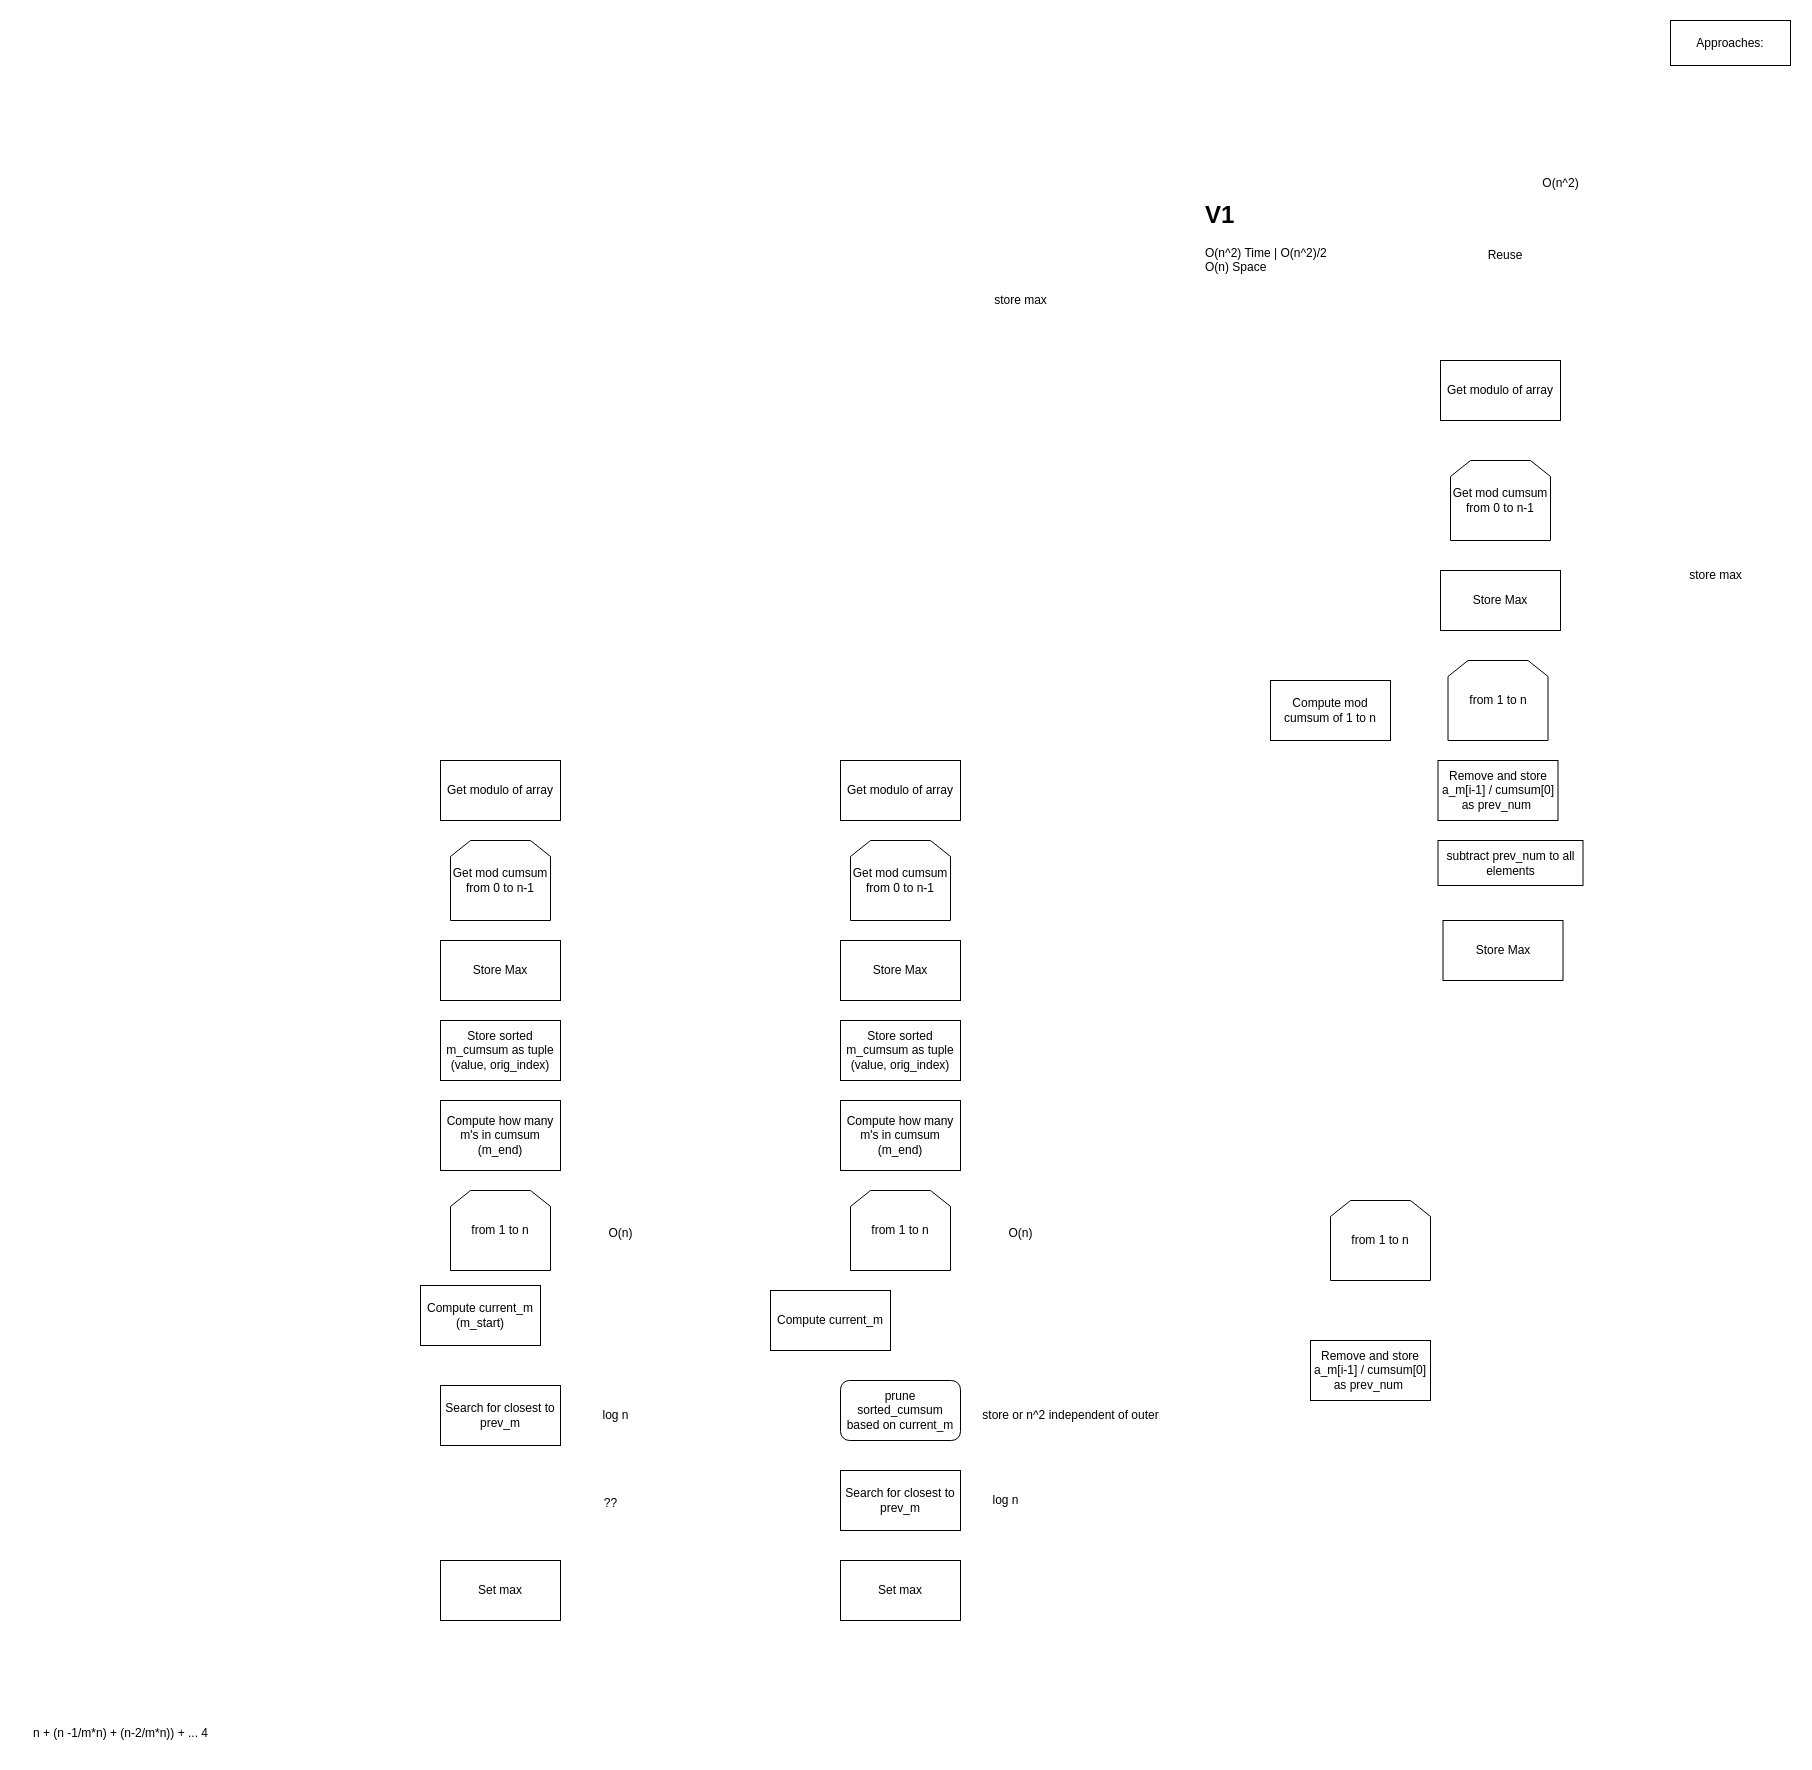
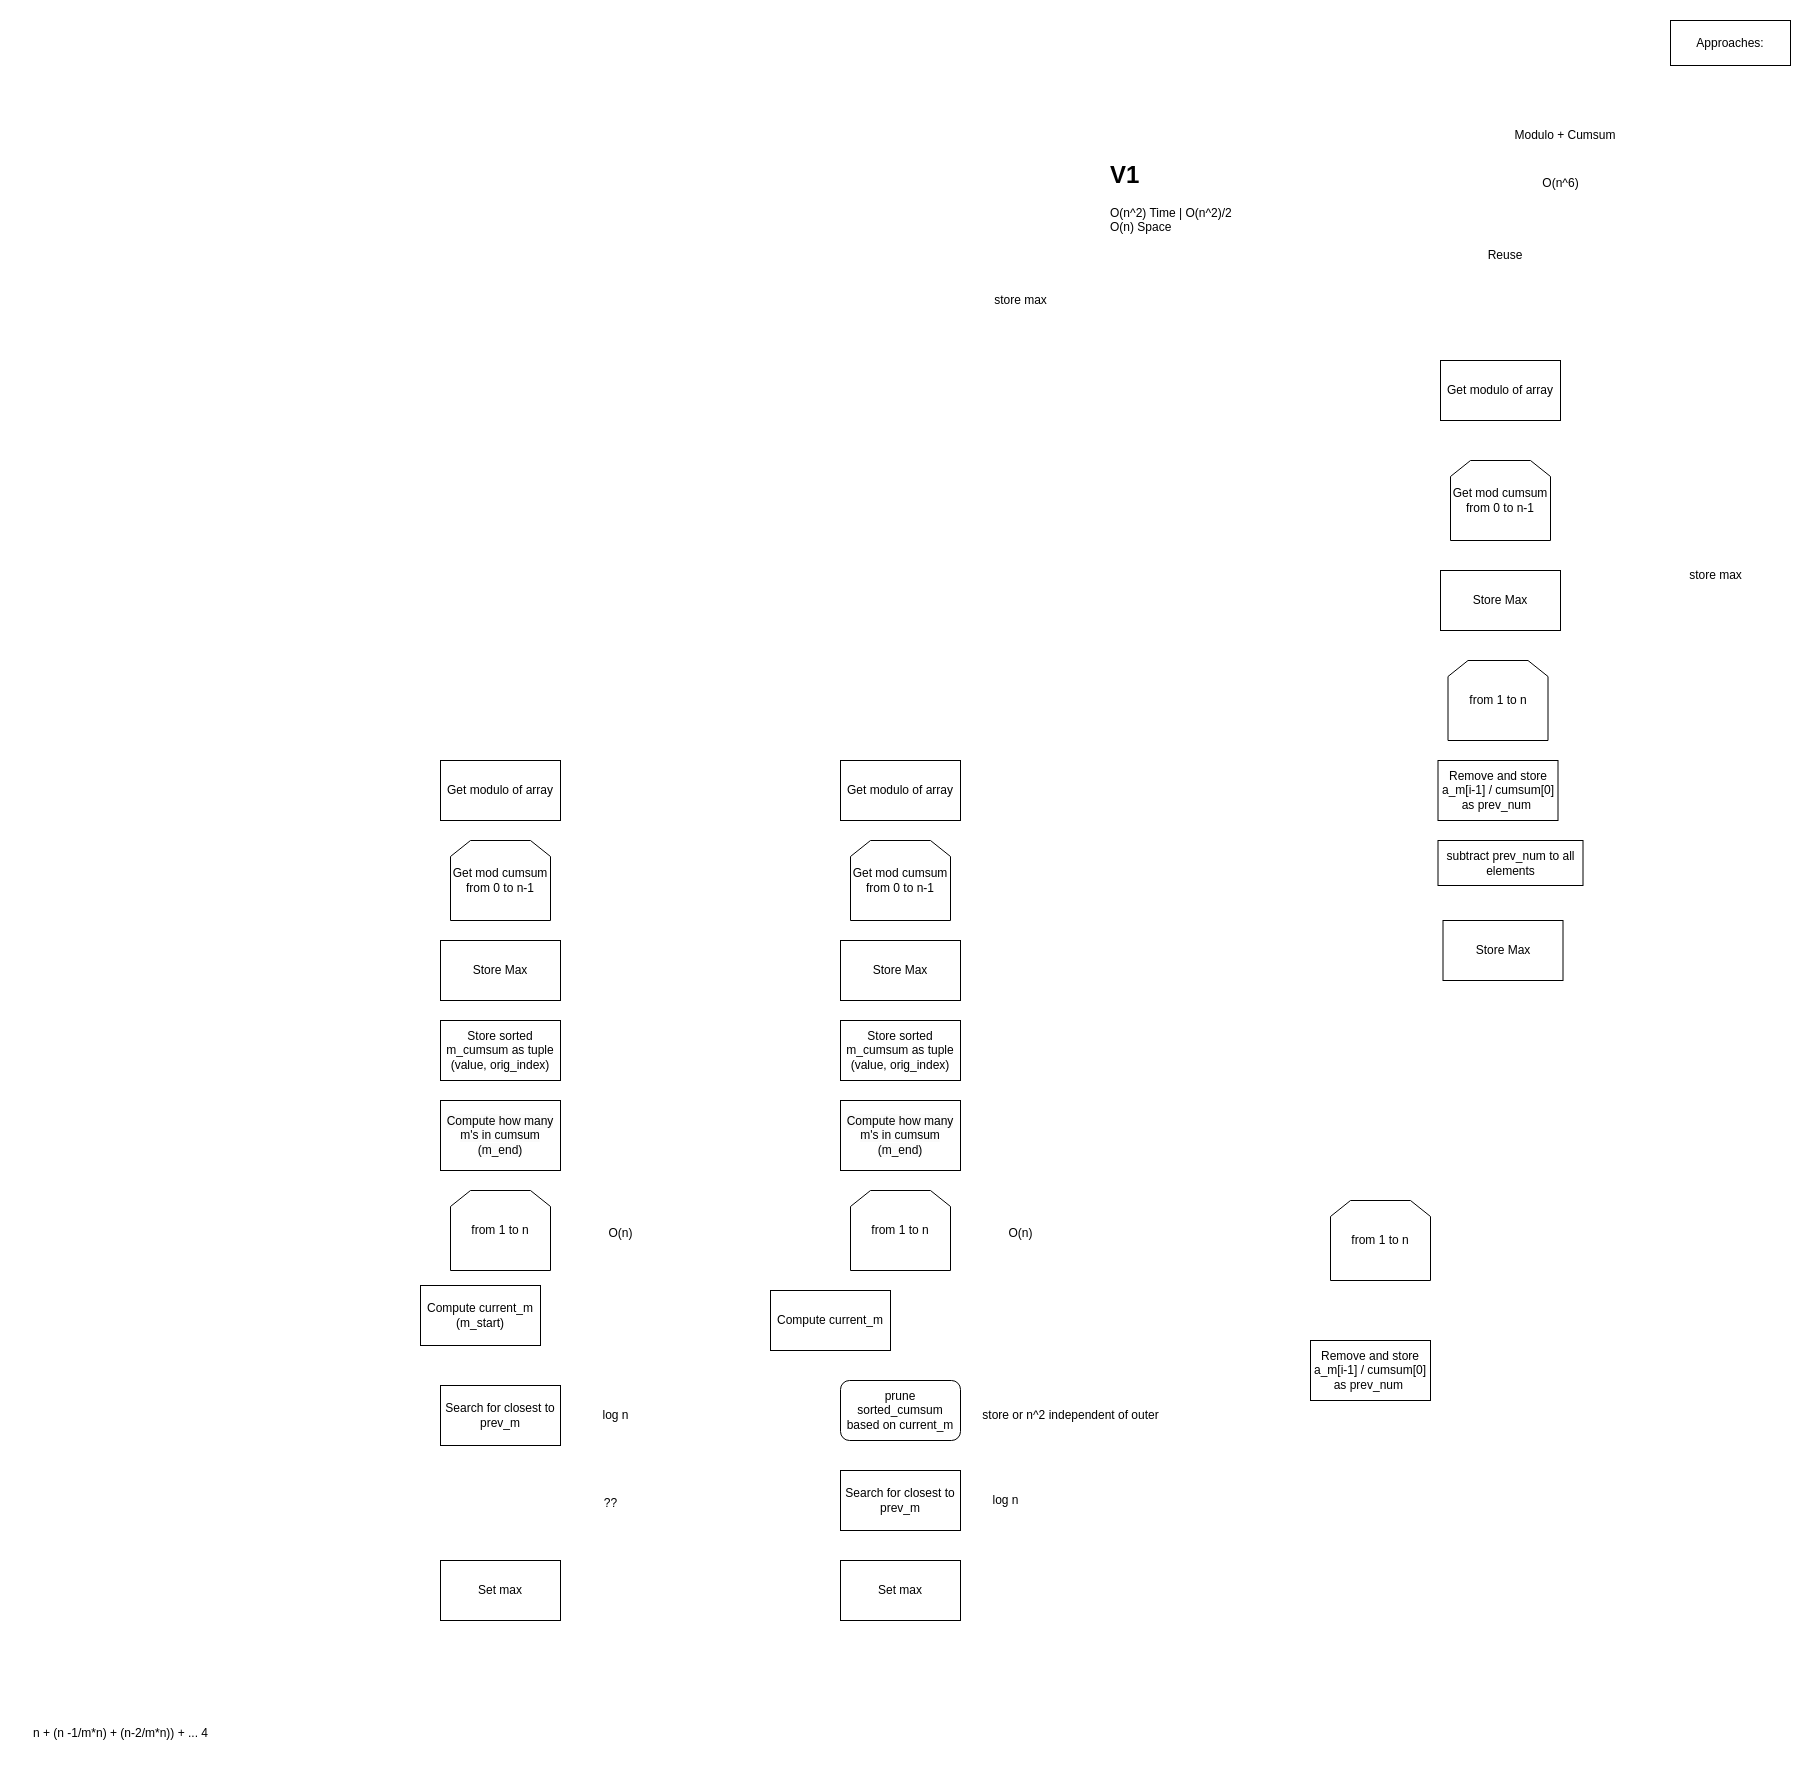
  <mxCell id="0" />
  <mxCell id="1" parent="0" />
  <mxCell id="2" value="Approaches:" style="rounded=0;whiteSpace=wrap;html=1;" parent="1" vertex="1"><mxGeometry x="1670" y="20" width="120" height="45" as="geometry" /></mxCell>
- <mxCell id="4" value="O(n^2)" style="text;html=1;align=center;verticalAlign=middle;resizable=0;points=[];autosize=1;strokeColor=none;fillColor=none;" parent="1" vertex="1"><mxGeometry x="1530" y="168" width="60" height="30" as="geometry" /></mxCell>
+ <mxCell id="3" value="Modulo + Cumsum" style="text;html=1;strokeColor=none;fillColor=none;align=center;verticalAlign=middle;whiteSpace=wrap;rounded=0;" parent="1" vertex="1"><mxGeometry x="1500" y="120" width="130" height="30" as="geometry" /></mxCell>
+ <mxCell id="4" value="O(n^6)" style="text;html=1;align=center;verticalAlign=middle;resizable=0;points=[];autosize=1;strokeColor=none;fillColor=none;" parent="1" vertex="1"><mxGeometry x="1530" y="168" width="60" height="30" as="geometry" /></mxCell>
  <mxCell id="5" value="Reuse" style="text;html=1;strokeColor=none;fillColor=none;align=center;verticalAlign=middle;whiteSpace=wrap;rounded=0;" parent="1" vertex="1"><mxGeometry x="1475" y="240" width="60" height="30" as="geometry" /></mxCell>
  <mxCell id="6" value="Get modulo of array" style="rounded=0;whiteSpace=wrap;html=1;" parent="1" vertex="1"><mxGeometry x="1440" y="360" width="120" height="60" as="geometry" /></mxCell>
- <mxCell id="7" value="Compute mod cumsum of 1 to n" style="rounded=0;whiteSpace=wrap;html=1;" parent="1" vertex="1"><mxGeometry x="1270" y="680" width="120" height="60" as="geometry" /></mxCell>
  <mxCell id="8" value="Get mod cumsum from 0 to n-1" style="shape=loopLimit;whiteSpace=wrap;html=1;" parent="1" vertex="1"><mxGeometry x="1450" y="460" width="100" height="80" as="geometry" /></mxCell>
  <mxCell id="9" value="from 1 to n" style="shape=loopLimit;whiteSpace=wrap;html=1;" parent="1" vertex="1"><mxGeometry x="1447.5" y="660" width="100" height="80" as="geometry" /></mxCell>
  <mxCell id="10" value="subtract prev_num to all elements" style="rounded=0;whiteSpace=wrap;html=1;" parent="1" vertex="1"><mxGeometry x="1437.5" y="840" width="145" height="45" as="geometry" /></mxCell>
  <mxCell id="11" value="store max" style="text;html=1;align=center;verticalAlign=middle;resizable=0;points=[];autosize=1;strokeColor=none;fillColor=none;" parent="1" vertex="1"><mxGeometry x="1675" y="560" width="80" height="30" as="geometry" /></mxCell>
  <mxCell id="12" value="store max" style="text;html=1;align=center;verticalAlign=middle;resizable=0;points=[];autosize=1;strokeColor=none;fillColor=none;" parent="1" vertex="1"><mxGeometry x="980" y="285" width="80" height="30" as="geometry" /></mxCell>
- <mxCell id="13" value="&lt;h1&gt;V1&lt;/h1&gt;&lt;div&gt;O(n^2) Time | O(n^2)/2&amp;nbsp;&lt;/div&gt;&lt;div&gt;O(n) Space&lt;/div&gt;" style="text;html=1;strokeColor=none;fillColor=none;spacing=5;spacingTop=-20;whiteSpace=wrap;overflow=hidden;rounded=0;" parent="1" vertex="1"><mxGeometry x="1200" y="195" width="260" height="120" as="geometry" /></mxCell>
+ <mxCell id="13" value="&lt;h1&gt;V1&lt;/h1&gt;&lt;div&gt;O(n^2) Time | O(n^2)/2&amp;nbsp;&lt;/div&gt;&lt;div&gt;O(n) Space&lt;/div&gt;" style="text;html=1;strokeColor=none;fillColor=none;spacing=5;spacingTop=-20;whiteSpace=wrap;overflow=hidden;rounded=0;" parent="1" vertex="1"><mxGeometry x="1105" y="155" width="260" height="120" as="geometry" /></mxCell>
  <mxCell id="14" value="Remove and store a_m[i-1] / cumsum[0] as prev_num&amp;nbsp;" style="rounded=0;whiteSpace=wrap;html=1;" parent="1" vertex="1"><mxGeometry x="1437.5" y="760" width="120" height="60" as="geometry" /></mxCell>
  <mxCell id="15" value="Store Max" style="rounded=0;whiteSpace=wrap;html=1;" parent="1" vertex="1"><mxGeometry x="1440" y="570" width="120" height="60" as="geometry" /></mxCell>
  <mxCell id="16" value="Store Max" style="rounded=0;whiteSpace=wrap;html=1;" parent="1" vertex="1"><mxGeometry x="1442.5" y="920" width="120" height="60" as="geometry" /></mxCell>
  <mxCell id="17" value="Get modulo of array" style="rounded=0;whiteSpace=wrap;html=1;" parent="1" vertex="1"><mxGeometry x="840" y="760" width="120" height="60" as="geometry" /></mxCell>
  <mxCell id="18" value="Get mod cumsum from 0 to n-1" style="shape=loopLimit;whiteSpace=wrap;html=1;" parent="1" vertex="1"><mxGeometry x="850" y="840" width="100" height="80" as="geometry" /></mxCell>
  <mxCell id="19" value="Store Max" style="rounded=0;whiteSpace=wrap;html=1;" parent="1" vertex="1"><mxGeometry x="840" y="940" width="120" height="60" as="geometry" /></mxCell>
  <mxCell id="20" value="from 1 to n" style="shape=loopLimit;whiteSpace=wrap;html=1;" parent="1" vertex="1"><mxGeometry x="850" y="1190" width="100" height="80" as="geometry" /></mxCell>
  <mxCell id="21" value="&lt;span style=&quot;color: rgb(0, 0, 0); font-family: Helvetica; font-size: 12px; font-style: normal; font-variant-ligatures: normal; font-variant-caps: normal; font-weight: 400; letter-spacing: normal; orphans: 2; text-align: center; text-indent: 0px; text-transform: none; widows: 2; word-spacing: 0px; -webkit-text-stroke-width: 0px; background-color: rgb(251, 251, 251); text-decoration-thickness: initial; text-decoration-style: initial; text-decoration-color: initial; float: none; display: inline !important;&quot;&gt;Compute how many m's in cumsum (m_end)&lt;br&gt;&lt;/span&gt;" style="rounded=0;whiteSpace=wrap;html=1;" parent="1" vertex="1"><mxGeometry x="840" y="1100" width="120" height="70" as="geometry" /></mxCell>
  <mxCell id="22" value="from 1 to n" style="shape=loopLimit;whiteSpace=wrap;html=1;" parent="1" vertex="1"><mxGeometry x="1330" y="1200" width="100" height="80" as="geometry" /></mxCell>
  <mxCell id="23" value="Remove and store a_m[i-1] / cumsum[0] as prev_num&amp;nbsp;" style="rounded=0;whiteSpace=wrap;html=1;" parent="1" vertex="1"><mxGeometry x="1310" y="1340" width="120" height="60" as="geometry" /></mxCell>
  <mxCell id="24" value="Store sorted m_cumsum as tuple (value, orig_index)" style="rounded=0;whiteSpace=wrap;html=1;" parent="1" vertex="1"><mxGeometry x="840" y="1020" width="120" height="60" as="geometry" /></mxCell>
  <mxCell id="25" value="prune sorted_cumsum based on current_m" style="whiteSpace=wrap;html=1;rounded=1;" parent="1" vertex="1"><mxGeometry x="840" y="1380" width="120" height="60" as="geometry" /></mxCell>
  <mxCell id="26" value="Compute current_m" style="rounded=0;whiteSpace=wrap;html=1;" parent="1" vertex="1"><mxGeometry x="770" y="1290" width="120" height="60" as="geometry" /></mxCell>
  <mxCell id="27" value="Search for closest to prev_m" style="rounded=0;whiteSpace=wrap;html=1;" parent="1" vertex="1"><mxGeometry x="840" y="1470" width="120" height="60" as="geometry" /></mxCell>
  <mxCell id="28" value="store or n^2 independent of outer" style="text;html=1;align=center;verticalAlign=middle;resizable=0;points=[];autosize=1;strokeColor=none;fillColor=none;" parent="1" vertex="1"><mxGeometry x="970" y="1400" width="200" height="30" as="geometry" /></mxCell>
  <mxCell id="29" value="O(n)" style="text;html=1;align=center;verticalAlign=middle;resizable=0;points=[];autosize=1;strokeColor=none;fillColor=none;" parent="1" vertex="1"><mxGeometry x="995" y="1218" width="50" height="30" as="geometry" /></mxCell>
  <mxCell id="30" value="log n" style="text;html=1;align=center;verticalAlign=middle;resizable=0;points=[];autosize=1;strokeColor=none;fillColor=none;" parent="1" vertex="1"><mxGeometry x="980" y="1485" width="50" height="30" as="geometry" /></mxCell>
  <mxCell id="31" value="Set max" style="whiteSpace=wrap;html=1;" parent="1" vertex="1"><mxGeometry x="840" y="1560" width="120" height="60" as="geometry" /></mxCell>
  <mxCell id="32" value="Get modulo of array" style="rounded=0;whiteSpace=wrap;html=1;" parent="1" vertex="1"><mxGeometry x="440" y="760" width="120" height="60" as="geometry" /></mxCell>
  <mxCell id="33" value="Get mod cumsum from 0 to n-1" style="shape=loopLimit;whiteSpace=wrap;html=1;" parent="1" vertex="1"><mxGeometry x="450" y="840" width="100" height="80" as="geometry" /></mxCell>
  <mxCell id="34" value="Store Max" style="rounded=0;whiteSpace=wrap;html=1;" parent="1" vertex="1"><mxGeometry x="440" y="940" width="120" height="60" as="geometry" /></mxCell>
  <mxCell id="35" value="from 1 to n" style="shape=loopLimit;whiteSpace=wrap;html=1;" parent="1" vertex="1"><mxGeometry x="450" y="1190" width="100" height="80" as="geometry" /></mxCell>
  <mxCell id="36" value="&lt;span style=&quot;color: rgb(0, 0, 0); font-family: Helvetica; font-size: 12px; font-style: normal; font-variant-ligatures: normal; font-variant-caps: normal; font-weight: 400; letter-spacing: normal; orphans: 2; text-align: center; text-indent: 0px; text-transform: none; widows: 2; word-spacing: 0px; -webkit-text-stroke-width: 0px; background-color: rgb(251, 251, 251); text-decoration-thickness: initial; text-decoration-style: initial; text-decoration-color: initial; float: none; display: inline !important;&quot;&gt;Compute how many m's in cumsum (m_end)&lt;br&gt;&lt;/span&gt;" style="rounded=0;whiteSpace=wrap;html=1;" parent="1" vertex="1"><mxGeometry x="440" y="1100" width="120" height="70" as="geometry" /></mxCell>
  <mxCell id="37" value="Store sorted m_cumsum as tuple (value, orig_index)" style="rounded=0;whiteSpace=wrap;html=1;" parent="1" vertex="1"><mxGeometry x="440" y="1020" width="120" height="60" as="geometry" /></mxCell>
  <mxCell id="38" value="Compute current_m&lt;br&gt;(m_start)" style="rounded=0;whiteSpace=wrap;html=1;" parent="1" vertex="1"><mxGeometry x="420" y="1285" width="120" height="60" as="geometry" /></mxCell>
  <mxCell id="39" value="Search for closest to prev_m" style="rounded=0;whiteSpace=wrap;html=1;" parent="1" vertex="1"><mxGeometry x="440" y="1385" width="120" height="60" as="geometry" /></mxCell>
  <mxCell id="40" value="O(n)" style="text;html=1;align=center;verticalAlign=middle;resizable=0;points=[];autosize=1;strokeColor=none;fillColor=none;" parent="1" vertex="1"><mxGeometry x="595" y="1218" width="50" height="30" as="geometry" /></mxCell>
  <mxCell id="41" value="log n" style="text;html=1;align=center;verticalAlign=middle;resizable=0;points=[];autosize=1;strokeColor=none;fillColor=none;" parent="1" vertex="1"><mxGeometry x="590" y="1400" width="50" height="30" as="geometry" /></mxCell>
  <mxCell id="42" value="Set max" style="whiteSpace=wrap;html=1;" parent="1" vertex="1"><mxGeometry x="440" y="1560" width="120" height="60" as="geometry" /></mxCell>
  <mxCell id="43" value="n + (n -1/m*n) + (n-2/m*n)) + ... 4" style="text;html=1;align=center;verticalAlign=middle;resizable=0;points=[];autosize=1;strokeColor=none;fillColor=none;" parent="1" vertex="1"><mxGeometry x="20" y="1718" width="200" height="30" as="geometry" /></mxCell>
  <mxCell id="44" value="??" style="text;html=1;align=center;verticalAlign=middle;resizable=0;points=[];autosize=1;strokeColor=none;fillColor=none;" parent="1" vertex="1"><mxGeometry x="590" y="1488" width="40" height="30" as="geometry" /></mxCell>
